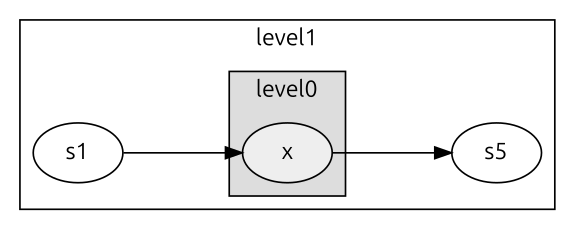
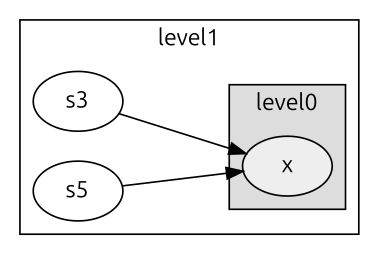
  digraph {
    fontname=Ubuntu
    nodesep=0.25
    rankdir=LR
    ranksep=1
    node [fontname=Ubuntu]
    edge [fontname=Ubuntu]
    n1 [fillcolor="#EEEEEE" label=x style=filled]
-   n2 [label=s1]
+   n2 [label=s3]
    n3 [label=s5]
    subgraph cluster_1 {
      label=level1
      n2
      n3
      subgraph cluster_2 {
        fillcolor="#DDDDDD"
        label=level0
        style=filled
        n1
      }
    }
    n2 -> n1
-   n1 -> n3
+   n3 -> n1
  }
